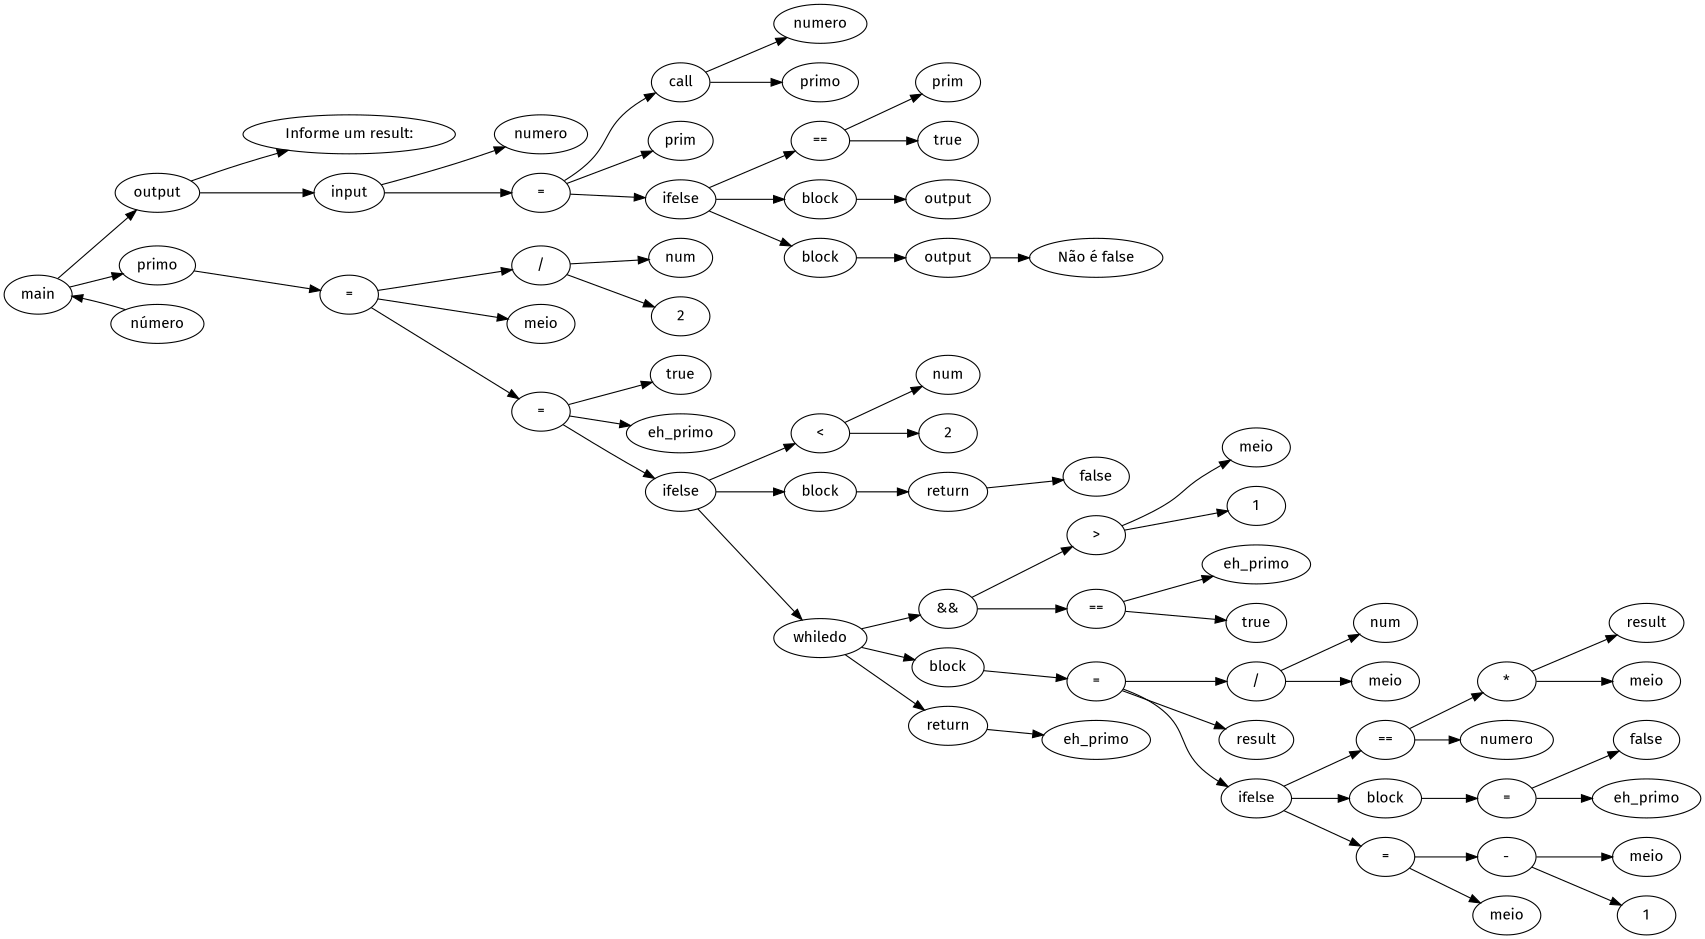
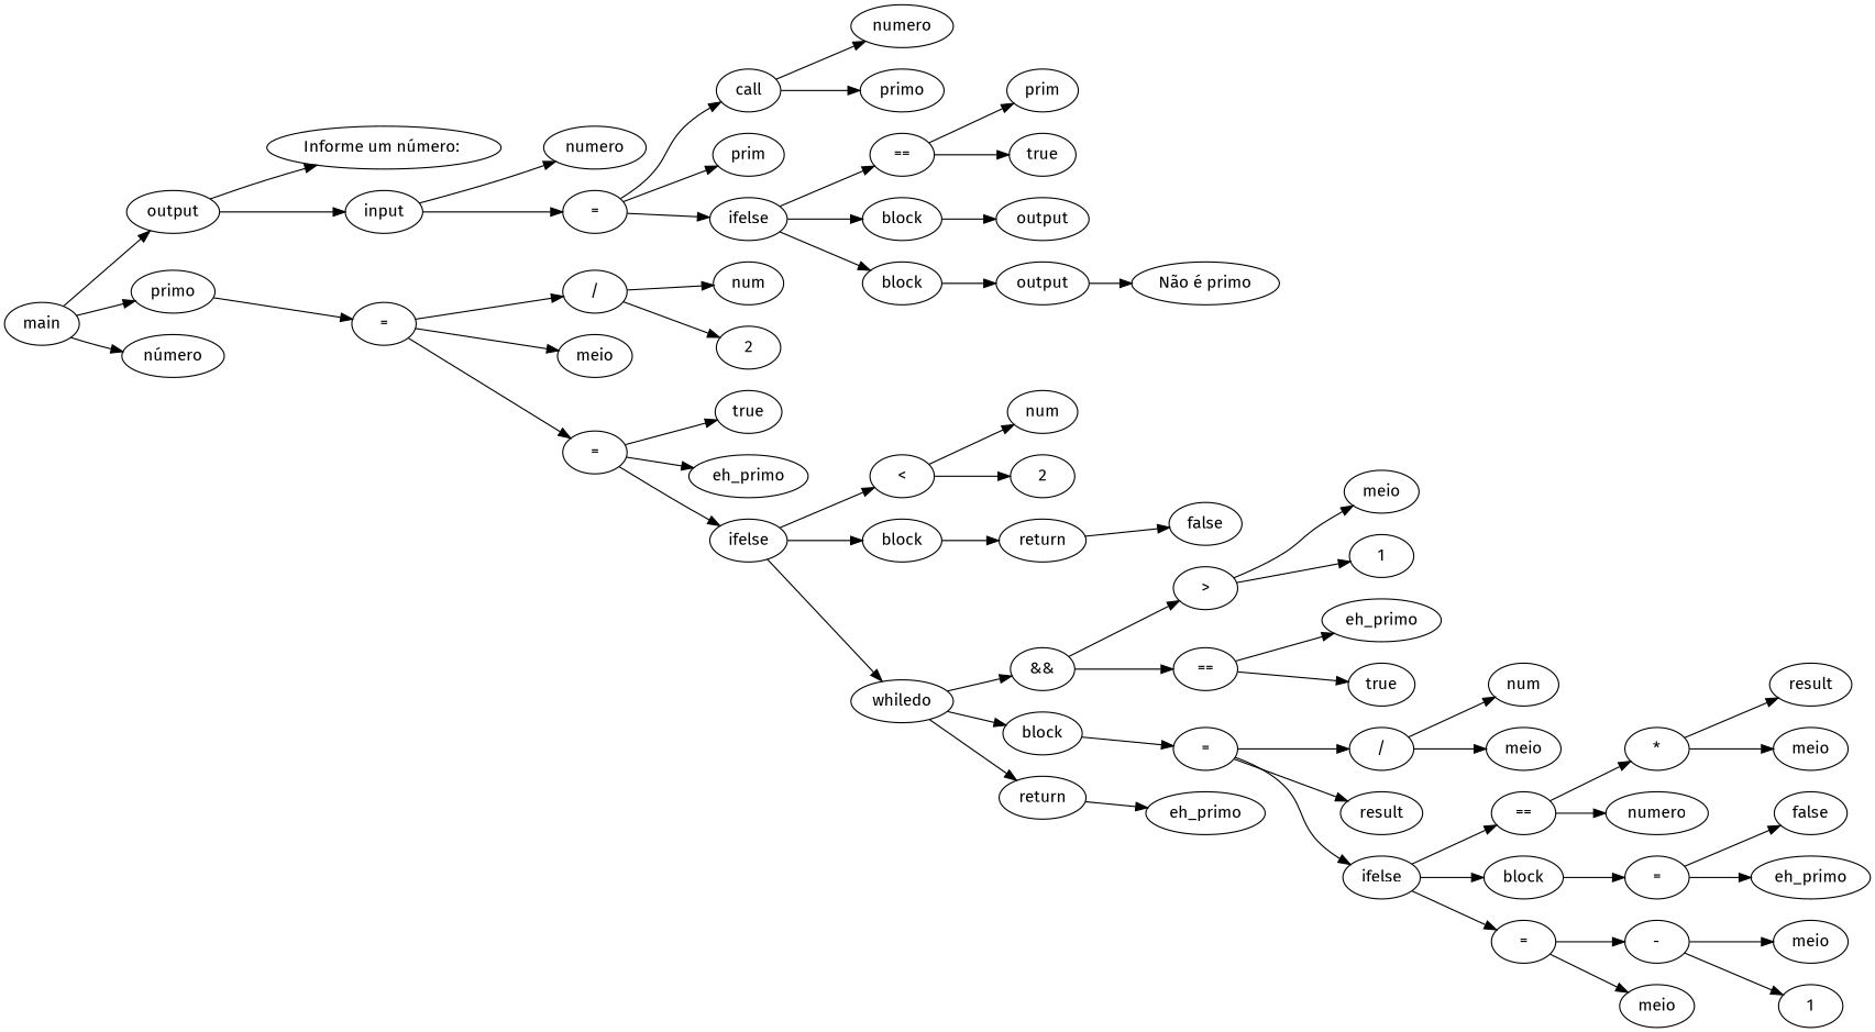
  digraph {
    fontname="Fira Sans"
    rankdir=LR
    node [fontname="Fira Sans"]
    edge [fontname="Fira Sans"]
-   n1 [label="Informe um result:"]
+   n1 [label="Informe um número: "]
    n2 [label=output]
    n3 [label=input]
    n4 [label=numero]
    n5 [label="="]
    n6 [label=call]
    n7 [label=prim]
    n8 [label=ifelse]
    n9 [label=numero]
    n10 [label=primo]
    n11 [label="=="]
    n12 [label=block]
    n13 [label=block]
    n14 [label=prim]
    n15 [label=true]
    n16 [label=output]
-   n17 [label="Não é false"]
+   n17 [label="Não é primo"]
    n18 [label=output]
    n19 [label=main]
    n20 [label=primo]
    n21 [label="="]
    n22 [label=num]
    n23 [label=2]
    n24 [label="/"]
    n25 [label=meio]
    n26 [label="="]
    n27 [label=true]
    n28 [label=eh_primo]
    n29 [label=ifelse]
    n30 [label="<"]
    n31 [label=block]
    n32 [label=whiledo]
    n33 [label=num]
    n34 [label=2]
    n35 [label=false]
    n36 [label=return]
    n37 [label="&&"]
    n38 [label=block]
    n39 [label=return]
    n40 [label=meio]
    n41 [label=1]
    n42 [label=">"]
    n43 [label=eh_primo]
    n44 [label=true]
    n45 [label="=="]
    n46 [label=num]
    n47 [label=meio]
    n48 [label="/"]
    n49 [label=result]
    n50 [label="="]
    n51 [label=ifelse]
    n52 [label="=="]
    n53 [label=block]
    n54 [label="="]
    n55 [label=result]
    n56 [label=meio]
    n57 [label="*"]
    n58 [label=numero]
    n59 [label=false]
    n60 [label=eh_primo]
    n61 [label="="]
    n62 [label="-"]
    n63 [label=meio]
    n64 [label=meio]
    n65 [label=1]
    n66 [label=eh_primo]
    n67 [label="número"]
    n2 -> n1
    n2 -> n3
    n3 -> n4
    n3 -> n5
    n5 -> n6
    n5 -> n7
    n5 -> n8
    n6 -> n9
    n6 -> n10
    n8 -> n11
    n8 -> n12
    n8 -> n13
    n11 -> n14
    n11 -> n15
    n12 -> n16
    n13 -> n18
    n18 -> n17
    n19 -> n2
    n19 -> n20
    n20 -> n21
    n21 -> n24
    n21 -> n25
    n21 -> n26
    n24 -> n22
    n24 -> n23
    n26 -> n27
    n26 -> n28
    n26 -> n29
    n29 -> n30
    n29 -> n31
    n29 -> n32
    n30 -> n33
    n30 -> n34
    n31 -> n36
    n32 -> n37
    n32 -> n38
    n32 -> n39
    n36 -> n35
    n37 -> n42
    n37 -> n45
    n38 -> n50
    n39 -> n66
    n42 -> n40
    n42 -> n41
    n45 -> n43
    n45 -> n44
    n48 -> n46
    n48 -> n47
    n50 -> n48
    n50 -> n49
    n50 -> n51
    n51 -> n52
    n51 -> n53
    n51 -> n54
    n52 -> n57
    n52 -> n58
    n53 -> n61
    n54 -> n62
    n54 -> n63
    n57 -> n55
    n57 -> n56
    n61 -> n59
    n61 -> n60
    n62 -> n64
    n62 -> n65
-   n67 -> n19
+   n19 -> n67
  }
